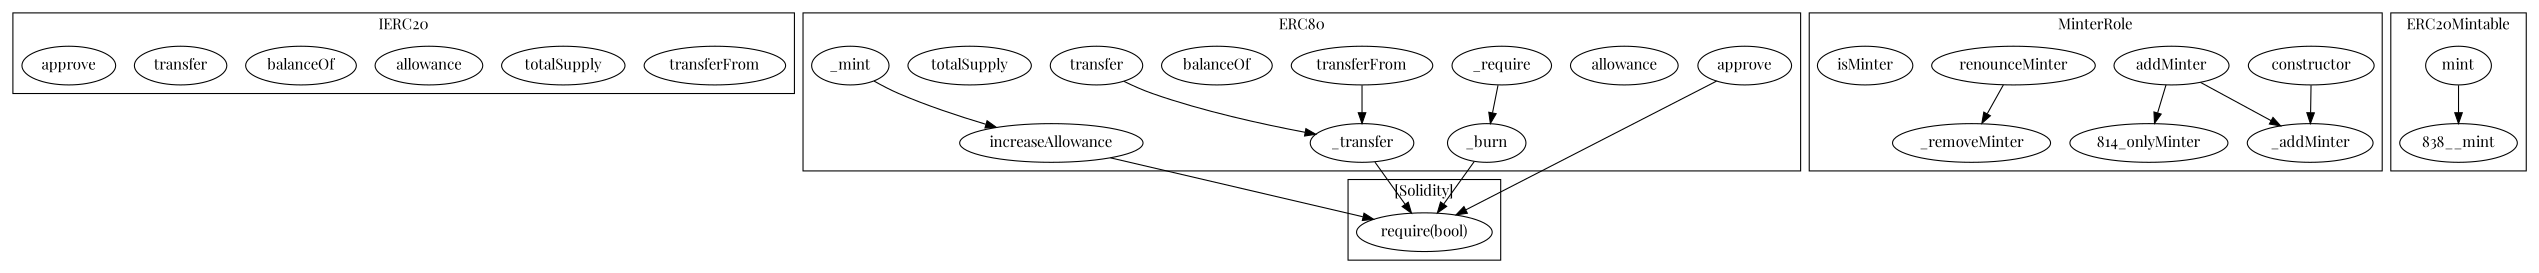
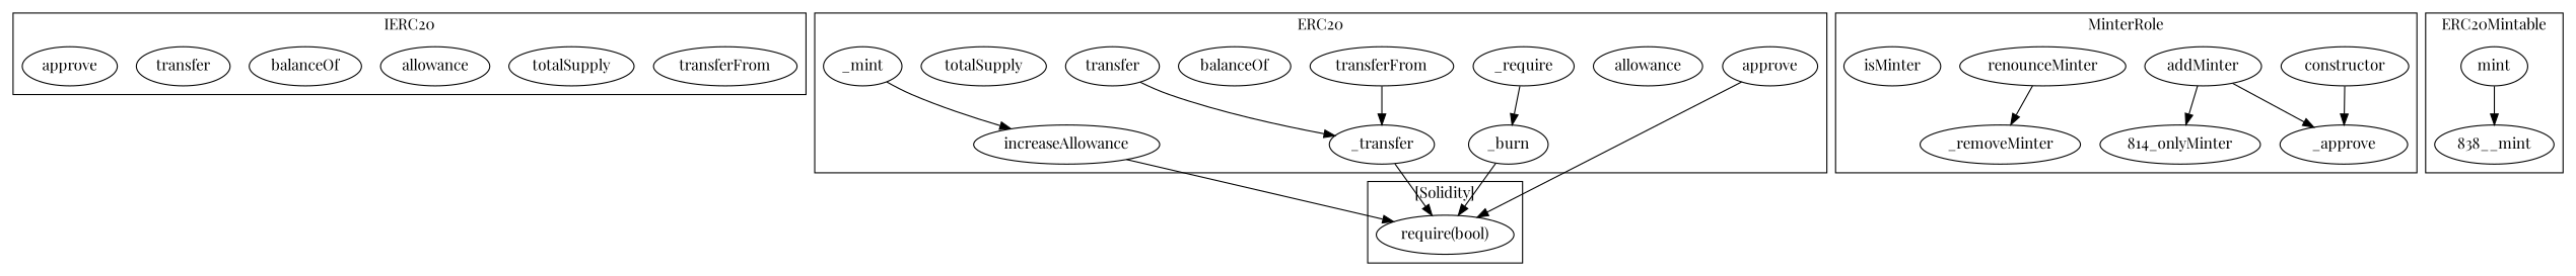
  strict digraph {
    fontname="Playfair Display"
    node [fontname="Playfair Display"]
    edge [fontname="Playfair Display"]
    n1 [label=transferFrom]
    n2 [label=totalSupply]
    n3 [label=allowance]
    n4 [label=balanceOf]
    n5 [label=transfer]
    n6 [label=approve]
    n7 [label=_burn]
    n8 [label=increaseAllowance]
    n9 [label=_require]
    n10 [label=allowance]
    n11 [label=transfer]
    n12 [label=_transfer]
    n13 [label=transferFrom]
    n14 [label=balanceOf]
    n15 [label=_mint]
    n16 [label=totalSupply]
    n17 [label=approve]
    n18 [label=constructor]
-   n19 [label=_addMinter]
+   n19 [label=_approve]
    n20 [label=addMinter]
    "814_onlyMinter"
    n22 [label=_removeMinter]
    n23 [label=renounceMinter]
    n24 [label=isMinter]
    n25 [label=mint]
    "838__mint"
    "require(bool)"
    subgraph cluster_1 {
      label=IERC20
      n1
      n2
      n3
      n4
      n5
      n6
    }
    subgraph cluster_2 {
-     label=ERC80
+     label=ERC20
      n7
      n8
      n9
      n10
      n11
      n12
      n13
      n14
      n15
      n16
      n17
    }
    subgraph cluster_3 {
      label=MinterRole
      n18
      n19
      n20
      "814_onlyMinter"
      n22
      n23
      n24
    }
    subgraph cluster_4 {
      label=ERC20Mintable
      n25
      "838__mint"
    }
    subgraph cluster_5 {
      label="[Solidity]"
      "require(bool)"
    }
    n7 -> "require(bool)"
    n8 -> "require(bool)"
    n9 -> n7
    n11 -> n12
    n12 -> "require(bool)"
    n13 -> n12
    n15 -> n8
    n17 -> "require(bool)"
    n18 -> n19
    n20 -> n19
    n20 -> "814_onlyMinter"
    n23 -> n22
    n25 -> "838__mint"
  }
